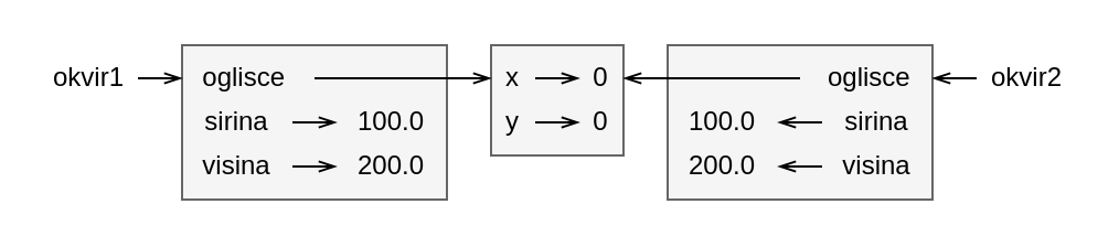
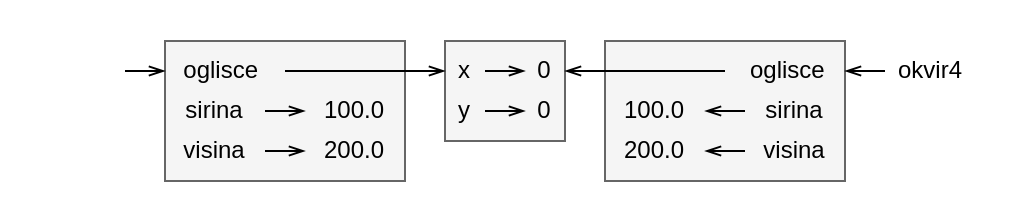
  <mxCell id="0" />
  <mxCell id="1" parent="0" />
  <mxCell id="2" value="" style="group" vertex="1" connectable="0" parent="1"><mxGeometry x="20" y="20" width="465" height="70" as="geometry" /></mxCell>
  <mxCell id="3" value="" style="group" vertex="1" connectable="0" parent="2"><mxGeometry x="162" width="100" height="50" as="geometry" /></mxCell>
  <mxCell id="4" value="" style="whiteSpace=wrap;html=1;fillColor=#f5f5f5;strokeColor=#666666;" vertex="1" parent="3"><mxGeometry x="40" width="60" height="50" as="geometry" /></mxCell>
  <mxCell id="5" value="x" style="text;html=1;strokeColor=none;fillColor=none;align=center;verticalAlign=middle;whiteSpace=wrap;" vertex="1" parent="3"><mxGeometry x="40" y="5" width="20" height="20" as="geometry" /></mxCell>
  <mxCell id="6" value="y" style="text;html=1;strokeColor=none;fillColor=none;align=center;verticalAlign=middle;whiteSpace=wrap;" vertex="1" parent="3"><mxGeometry x="40" y="25" width="20" height="20" as="geometry" /></mxCell>
  <mxCell id="7" style="edgeStyle=orthogonalEdgeStyle;rounded=0;html=1;exitX=0.5;exitY=1;endArrow=openThin;endFill=0;jettySize=auto;orthogonalLoop=1;strokeWidth=1;" edge="1" parent="3" source="4" target="4"><mxGeometry relative="1" as="geometry" /></mxCell>
  <mxCell id="8" style="edgeStyle=orthogonalEdgeStyle;rounded=0;html=1;exitX=0.25;exitY=0;entryX=0.25;entryY=0;endArrow=openThin;endFill=0;jettySize=auto;orthogonalLoop=1;strokeWidth=1;" edge="1" parent="3" source="5" target="5"><mxGeometry relative="1" as="geometry" /></mxCell>
  <mxCell id="9" value="0" style="text;html=1;strokeColor=none;fillColor=none;align=center;verticalAlign=middle;whiteSpace=wrap;" vertex="1" parent="3"><mxGeometry x="80" y="5" width="20" height="20" as="geometry" /></mxCell>
  <mxCell id="10" value="0" style="text;html=1;strokeColor=none;fillColor=none;align=center;verticalAlign=middle;whiteSpace=wrap;" vertex="1" parent="3"><mxGeometry x="80" y="25" width="20" height="20" as="geometry" /></mxCell>
  <mxCell id="11" style="edgeStyle=orthogonalEdgeStyle;rounded=0;html=1;exitX=0.75;exitY=0;entryX=0.75;entryY=0;endArrow=openThin;endFill=0;jettySize=auto;orthogonalLoop=1;strokeWidth=1;" edge="1" parent="3" source="10" target="10"><mxGeometry relative="1" as="geometry" /></mxCell>
  <mxCell id="12" value="" style="endArrow=openThin;html=1;strokeWidth=1;endFill=0;" edge="1" parent="3"><mxGeometry width="50" height="50" relative="1" as="geometry"><mxPoint x="60" y="15" as="sourcePoint" /><mxPoint x="80" y="15" as="targetPoint" /></mxGeometry></mxCell>
  <mxCell id="13" value="" style="endArrow=openThin;html=1;strokeWidth=1;endFill=0;" edge="1" parent="3"><mxGeometry width="50" height="50" relative="1" as="geometry"><mxPoint x="60" y="35" as="sourcePoint" /><mxPoint x="80" y="35" as="targetPoint" /></mxGeometry></mxCell>
  <mxCell id="14" style="edgeStyle=orthogonalEdgeStyle;rounded=0;html=1;exitX=0.25;exitY=0;entryX=0.25;entryY=0;endArrow=openThin;endFill=0;jettySize=auto;orthogonalLoop=1;strokeWidth=1;" edge="1" parent="3" source="6" target="6"><mxGeometry relative="1" as="geometry" /></mxCell>
  <mxCell id="15" value="" style="whiteSpace=wrap;html=1;fillColor=#f5f5f5;strokeColor=#666666;" vertex="1" parent="2"><mxGeometry x="62" width="120" height="70" as="geometry" /></mxCell>
  <mxCell id="16" value="100.0" style="text;html=1;strokeColor=none;fillColor=none;align=center;verticalAlign=middle;whiteSpace=wrap;" vertex="1" parent="2"><mxGeometry x="132" y="25" width="50" height="20" as="geometry" /></mxCell>
  <mxCell id="17" value="200.0" style="text;html=1;strokeColor=none;fillColor=none;align=center;verticalAlign=middle;whiteSpace=wrap;" vertex="1" parent="2"><mxGeometry x="132" y="45" width="50" height="20" as="geometry" /></mxCell>
  <mxCell id="18" value="" style="endArrow=openThin;html=1;strokeWidth=1;endFill=0;" edge="1" parent="2"><mxGeometry width="50" height="50" relative="1" as="geometry"><mxPoint x="42" y="15" as="sourcePoint" /><mxPoint x="62" y="15" as="targetPoint" /></mxGeometry></mxCell>
  <mxCell id="19" value="" style="endArrow=openThin;html=1;strokeWidth=1;endFill=0;" edge="1" parent="2"><mxGeometry width="50" height="50" relative="1" as="geometry"><mxPoint x="112" y="55" as="sourcePoint" /><mxPoint x="132" y="55" as="targetPoint" /></mxGeometry></mxCell>
  <mxCell id="20" value="" style="endArrow=openThin;html=1;strokeWidth=1;endFill=0;" edge="1" parent="2"><mxGeometry width="50" height="50" relative="1" as="geometry"><mxPoint x="112" y="35" as="sourcePoint" /><mxPoint x="132" y="35" as="targetPoint" /></mxGeometry></mxCell>
  <mxCell id="21" value="sirina" style="text;html=1;strokeColor=none;fillColor=none;align=center;verticalAlign=middle;whiteSpace=wrap;" vertex="1" parent="2"><mxGeometry x="62" y="25" width="50" height="20" as="geometry" /></mxCell>
  <mxCell id="22" value="visina" style="text;html=1;strokeColor=none;fillColor=none;align=center;verticalAlign=middle;whiteSpace=wrap;" vertex="1" parent="2"><mxGeometry x="62" y="45" width="50" height="20" as="geometry" /></mxCell>
  <mxCell id="23" value="oglisce&amp;nbsp;" style="text;html=1;strokeColor=none;fillColor=none;align=center;verticalAlign=middle;whiteSpace=wrap;" vertex="1" parent="2"><mxGeometry x="62" y="5" width="60" height="20" as="geometry" /></mxCell>
  <mxCell id="24" value="" style="endArrow=openThin;html=1;strokeWidth=1;endFill=0;" edge="1" parent="2"><mxGeometry width="50" height="50" relative="1" as="geometry"><mxPoint x="122" y="15" as="sourcePoint" /><mxPoint x="202" y="15" as="targetPoint" /></mxGeometry></mxCell>
- <mxCell id="25" value="okvir1" style="text;html=1;strokeColor=none;fillColor=none;align=center;verticalAlign=middle;whiteSpace=wrap;" vertex="1" parent="2"><mxGeometry y="5" width="40" height="20" as="geometry" /></mxCell>
  <mxCell id="26" value="" style="whiteSpace=wrap;html=1;fillColor=#f5f5f5;strokeColor=#666666;" vertex="1" parent="2"><mxGeometry x="282" width="120" height="70" as="geometry" /></mxCell>
  <mxCell id="27" value="100.0" style="text;html=1;strokeColor=none;fillColor=none;align=center;verticalAlign=middle;whiteSpace=wrap;" vertex="1" parent="2"><mxGeometry x="282" y="25" width="50" height="20" as="geometry" /></mxCell>
  <mxCell id="28" value="200.0" style="text;html=1;strokeColor=none;fillColor=none;align=center;verticalAlign=middle;whiteSpace=wrap;" vertex="1" parent="2"><mxGeometry x="282" y="45" width="50" height="20" as="geometry" /></mxCell>
  <mxCell id="29" value="" style="endArrow=none;html=1;strokeWidth=1;endFill=0;startArrow=openThin;startFill=0;" edge="1" parent="2"><mxGeometry width="50" height="50" relative="1" as="geometry"><mxPoint x="402" y="15" as="sourcePoint" /><mxPoint x="422" y="15" as="targetPoint" /></mxGeometry></mxCell>
  <mxCell id="30" value="" style="endArrow=none;html=1;strokeWidth=1;endFill=0;startArrow=openThin;startFill=0;" edge="1" parent="2"><mxGeometry width="50" height="50" relative="1" as="geometry"><mxPoint x="332" y="55" as="sourcePoint" /><mxPoint x="352" y="55" as="targetPoint" /></mxGeometry></mxCell>
  <mxCell id="31" value="" style="endArrow=none;html=1;strokeWidth=1;endFill=0;startArrow=openThin;startFill=0;" edge="1" parent="2"><mxGeometry width="50" height="50" relative="1" as="geometry"><mxPoint x="332" y="35" as="sourcePoint" /><mxPoint x="352" y="35" as="targetPoint" /></mxGeometry></mxCell>
  <mxCell id="32" value="sirina" style="text;html=1;strokeColor=none;fillColor=none;align=center;verticalAlign=middle;whiteSpace=wrap;" vertex="1" parent="2"><mxGeometry x="352" y="25" width="50" height="20" as="geometry" /></mxCell>
  <mxCell id="33" value="visina" style="text;html=1;strokeColor=none;fillColor=none;align=center;verticalAlign=middle;whiteSpace=wrap;" vertex="1" parent="2"><mxGeometry x="352" y="45" width="50" height="20" as="geometry" /></mxCell>
  <mxCell id="34" value="&amp;nbsp;oglisce" style="text;html=1;strokeColor=none;fillColor=none;align=center;verticalAlign=middle;whiteSpace=wrap;" vertex="1" parent="2"><mxGeometry x="342" y="5" width="60" height="20" as="geometry" /></mxCell>
  <mxCell id="35" value="" style="endArrow=none;html=1;strokeWidth=1;endFill=0;startArrow=openThin;startFill=0;" edge="1" parent="2"><mxGeometry width="50" height="50" relative="1" as="geometry"><mxPoint x="262" y="15" as="sourcePoint" /><mxPoint x="342" y="15" as="targetPoint" /></mxGeometry></mxCell>
  <mxCell id="36" style="edgeStyle=orthogonalEdgeStyle;rounded=0;html=1;exitX=0.5;exitY=1;entryX=0.5;entryY=1;startArrow=openThin;startFill=0;endArrow=none;endFill=0;jettySize=auto;orthogonalLoop=1;strokeWidth=1;" edge="1" parent="2" source="34" target="34"><mxGeometry relative="1" as="geometry" /></mxCell>
  <mxCell id="37" style="edgeStyle=orthogonalEdgeStyle;rounded=0;html=1;exitX=0.25;exitY=1;entryX=0.25;entryY=1;startArrow=openThin;startFill=0;endArrow=none;endFill=0;jettySize=auto;orthogonalLoop=1;strokeWidth=1;" edge="1" parent="2" source="28" target="28"><mxGeometry relative="1" as="geometry" /></mxCell>
- <mxCell id="38" value="okvir2" style="text;html=1;strokeColor=none;fillColor=none;align=center;verticalAlign=middle;whiteSpace=wrap;" vertex="1" parent="2"><mxGeometry x="425" y="5" width="40" height="20" as="geometry" /></mxCell>
+ <mxCell id="38" value="okvir4" style="text;html=1;strokeColor=none;fillColor=none;align=center;verticalAlign=middle;whiteSpace=wrap;" vertex="1" parent="2"><mxGeometry x="425" y="5" width="40" height="20" as="geometry" /></mxCell>
  <mxCell id="39" style="edgeStyle=orthogonalEdgeStyle;rounded=0;html=1;exitX=0.5;exitY=1;entryX=0.5;entryY=1;startArrow=openThin;startFill=0;endArrow=none;endFill=0;jettySize=auto;orthogonalLoop=1;strokeWidth=1;" edge="1" parent="2" source="38" target="38"><mxGeometry relative="1" as="geometry" /></mxCell>
